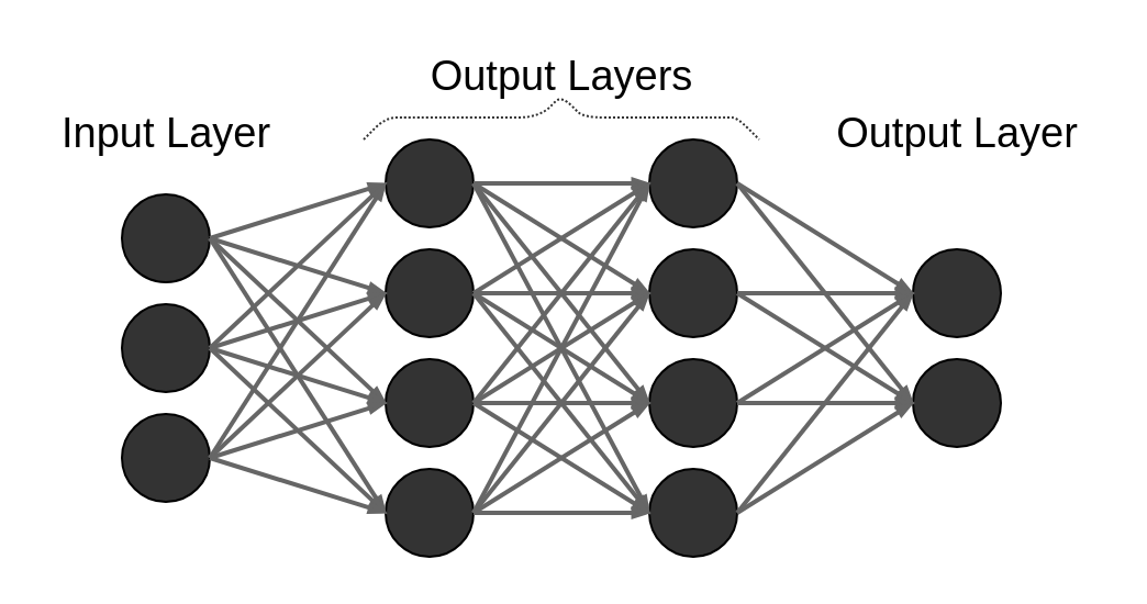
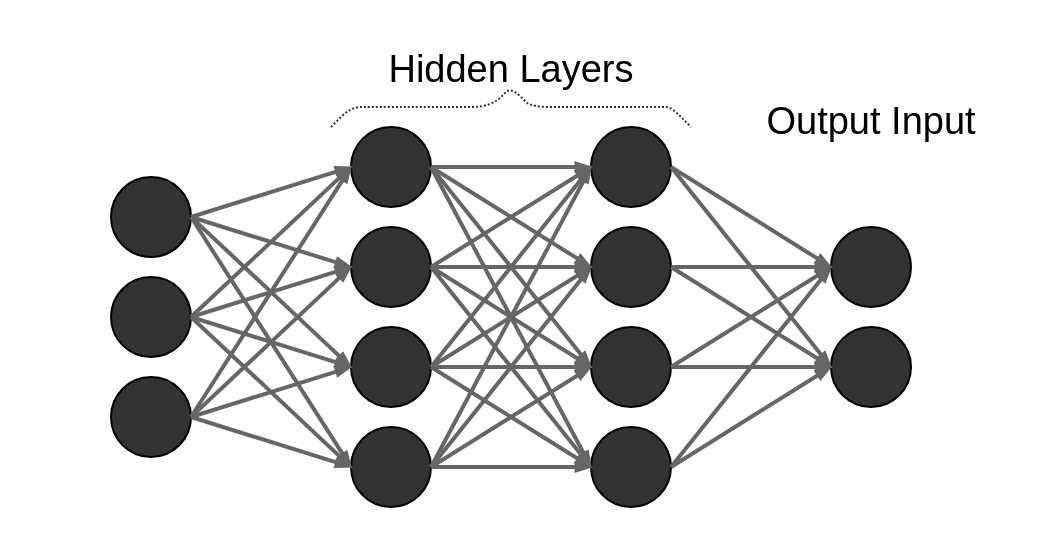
  <mxCell id="0" />
  <mxCell id="1" parent="0" />
  <mxCell id="2" value="" style="ellipse;whiteSpace=wrap;html=1;aspect=fixed;fillColor=#333333;" parent="1" vertex="1"><mxGeometry x="175" y="63" width="40" height="40" as="geometry" /></mxCell>
  <mxCell id="3" value="" style="ellipse;whiteSpace=wrap;html=1;aspect=fixed;fillColor=#333333;" parent="1" vertex="1"><mxGeometry x="175" y="113" width="40" height="40" as="geometry" /></mxCell>
  <mxCell id="4" value="" style="ellipse;whiteSpace=wrap;html=1;aspect=fixed;fillColor=#333333;" parent="1" vertex="1"><mxGeometry x="175" y="163" width="40" height="40" as="geometry" /></mxCell>
  <mxCell id="5" value="" style="ellipse;whiteSpace=wrap;html=1;aspect=fixed;fillColor=#333333;" parent="1" vertex="1"><mxGeometry x="175" y="213" width="40" height="40" as="geometry" /></mxCell>
  <mxCell id="6" value="" style="ellipse;whiteSpace=wrap;html=1;aspect=fixed;fillColor=#333333;" parent="1" vertex="1"><mxGeometry x="295" y="63" width="40" height="40" as="geometry" /></mxCell>
  <mxCell id="7" value="" style="ellipse;whiteSpace=wrap;html=1;aspect=fixed;fillColor=#333333;" parent="1" vertex="1"><mxGeometry x="295" y="113" width="40" height="40" as="geometry" /></mxCell>
  <mxCell id="8" value="" style="ellipse;whiteSpace=wrap;html=1;aspect=fixed;fillColor=#333333;" parent="1" vertex="1"><mxGeometry x="295" y="163" width="40" height="40" as="geometry" /></mxCell>
  <mxCell id="9" value="" style="ellipse;whiteSpace=wrap;html=1;aspect=fixed;fillColor=#333333;" parent="1" vertex="1"><mxGeometry x="295" y="213" width="40" height="40" as="geometry" /></mxCell>
  <mxCell id="10" value="" style="ellipse;whiteSpace=wrap;html=1;aspect=fixed;fillColor=#333333;" parent="1" vertex="1"><mxGeometry x="415" y="113" width="40" height="40" as="geometry" /></mxCell>
  <mxCell id="11" value="" style="ellipse;whiteSpace=wrap;html=1;aspect=fixed;fillColor=#333333;" parent="1" vertex="1"><mxGeometry x="415" y="163" width="40" height="40" as="geometry" /></mxCell>
  <mxCell id="12" value="" style="ellipse;whiteSpace=wrap;html=1;aspect=fixed;fillColor=#333333;" parent="1" vertex="1"><mxGeometry x="55" y="88" width="40" height="40" as="geometry" /></mxCell>
  <mxCell id="13" value="" style="ellipse;whiteSpace=wrap;html=1;aspect=fixed;fillColor=#333333;" parent="1" vertex="1"><mxGeometry x="55" y="138" width="40" height="40" as="geometry" /></mxCell>
  <mxCell id="14" value="" style="ellipse;whiteSpace=wrap;html=1;aspect=fixed;fillColor=#333333;" parent="1" vertex="1"><mxGeometry x="55" y="188" width="40" height="40" as="geometry" /></mxCell>
  <mxCell id="15" value="" style="endArrow=blockThin;html=1;entryX=0;entryY=0.5;entryDx=0;entryDy=0;exitX=1;exitY=0.5;exitDx=0;exitDy=0;strokeWidth=2;strokeColor=#666666;endFill=1;endSize=3;targetPerimeterSpacing=0;sourcePerimeterSpacing=1;" parent="1" source="12" target="2" edge="1"><mxGeometry width="50" height="50" relative="1" as="geometry"><mxPoint x="125" y="163" as="sourcePoint" /><mxPoint x="175" y="113" as="targetPoint" /></mxGeometry></mxCell>
  <mxCell id="16" value="" style="endArrow=blockThin;html=1;entryX=0;entryY=0.5;entryDx=0;entryDy=0;exitX=1;exitY=0.5;exitDx=0;exitDy=0;strokeWidth=2;strokeColor=#666666;endFill=1;endSize=3;targetPerimeterSpacing=0;sourcePerimeterSpacing=1;" parent="1" source="12" target="3" edge="1"><mxGeometry width="50" height="50" relative="1" as="geometry"><mxPoint x="105" y="118" as="sourcePoint" /><mxPoint x="185" y="93" as="targetPoint" /></mxGeometry></mxCell>
  <mxCell id="17" value="" style="endArrow=blockThin;html=1;entryX=0;entryY=0.5;entryDx=0;entryDy=0;exitX=1;exitY=0.5;exitDx=0;exitDy=0;strokeWidth=2;strokeColor=#666666;endFill=1;endSize=3;targetPerimeterSpacing=0;sourcePerimeterSpacing=1;" parent="1" source="12" target="4" edge="1"><mxGeometry width="50" height="50" relative="1" as="geometry"><mxPoint x="105" y="118" as="sourcePoint" /><mxPoint x="185" y="143" as="targetPoint" /></mxGeometry></mxCell>
  <mxCell id="18" value="" style="endArrow=blockThin;html=1;entryX=0;entryY=0.5;entryDx=0;entryDy=0;exitX=1;exitY=0.5;exitDx=0;exitDy=0;strokeWidth=2;strokeColor=#666666;endFill=1;endSize=3;targetPerimeterSpacing=0;sourcePerimeterSpacing=1;" parent="1" source="12" target="5" edge="1"><mxGeometry width="50" height="50" relative="1" as="geometry"><mxPoint x="105" y="118" as="sourcePoint" /><mxPoint x="185" y="193" as="targetPoint" /></mxGeometry></mxCell>
  <mxCell id="19" value="" style="endArrow=blockThin;html=1;entryX=0;entryY=0.5;entryDx=0;entryDy=0;exitX=1;exitY=0.5;exitDx=0;exitDy=0;strokeWidth=2;strokeColor=#666666;endFill=1;endSize=3;targetPerimeterSpacing=0;sourcePerimeterSpacing=1;" parent="1" source="13" target="2" edge="1"><mxGeometry width="50" height="50" relative="1" as="geometry"><mxPoint x="105" y="118" as="sourcePoint" /><mxPoint x="185" y="93" as="targetPoint" /></mxGeometry></mxCell>
  <mxCell id="20" value="" style="endArrow=blockThin;html=1;entryX=0;entryY=0.5;entryDx=0;entryDy=0;exitX=1;exitY=0.5;exitDx=0;exitDy=0;strokeWidth=2;strokeColor=#666666;endFill=1;endSize=3;targetPerimeterSpacing=0;sourcePerimeterSpacing=1;" parent="1" source="13" target="3" edge="1"><mxGeometry width="50" height="50" relative="1" as="geometry"><mxPoint x="105" y="168" as="sourcePoint" /><mxPoint x="185" y="93" as="targetPoint" /></mxGeometry></mxCell>
  <mxCell id="21" value="" style="endArrow=blockThin;html=1;entryX=0;entryY=0.5;entryDx=0;entryDy=0;exitX=1;exitY=0.5;exitDx=0;exitDy=0;strokeWidth=2;strokeColor=#666666;endFill=1;endSize=3;targetPerimeterSpacing=0;sourcePerimeterSpacing=1;" parent="1" source="13" target="4" edge="1"><mxGeometry width="50" height="50" relative="1" as="geometry"><mxPoint x="105" y="168" as="sourcePoint" /><mxPoint x="185" y="143" as="targetPoint" /></mxGeometry></mxCell>
  <mxCell id="22" value="" style="endArrow=blockThin;html=1;entryX=0;entryY=0.5;entryDx=0;entryDy=0;exitX=1;exitY=0.5;exitDx=0;exitDy=0;strokeWidth=2;strokeColor=#666666;endFill=1;endSize=3;targetPerimeterSpacing=0;sourcePerimeterSpacing=1;" parent="1" source="13" target="5" edge="1"><mxGeometry width="50" height="50" relative="1" as="geometry"><mxPoint x="105" y="168" as="sourcePoint" /><mxPoint x="185" y="193" as="targetPoint" /></mxGeometry></mxCell>
  <mxCell id="23" value="" style="endArrow=blockThin;html=1;entryX=0;entryY=0.5;entryDx=0;entryDy=0;exitX=1;exitY=0.5;exitDx=0;exitDy=0;strokeWidth=2;strokeColor=#666666;endFill=1;endSize=3;targetPerimeterSpacing=0;sourcePerimeterSpacing=1;" parent="1" source="14" target="2" edge="1"><mxGeometry width="50" height="50" relative="1" as="geometry"><mxPoint x="105" y="168" as="sourcePoint" /><mxPoint x="185" y="243" as="targetPoint" /></mxGeometry></mxCell>
  <mxCell id="24" value="" style="endArrow=blockThin;html=1;entryX=0;entryY=0.5;entryDx=0;entryDy=0;exitX=1;exitY=0.5;exitDx=0;exitDy=0;strokeWidth=2;strokeColor=#666666;endFill=1;endSize=3;targetPerimeterSpacing=0;sourcePerimeterSpacing=1;" parent="1" source="14" target="3" edge="1"><mxGeometry width="50" height="50" relative="1" as="geometry"><mxPoint x="105" y="218" as="sourcePoint" /><mxPoint x="185" y="93" as="targetPoint" /></mxGeometry></mxCell>
  <mxCell id="25" value="" style="endArrow=blockThin;html=1;entryX=0;entryY=0.5;entryDx=0;entryDy=0;exitX=1;exitY=0.5;exitDx=0;exitDy=0;strokeWidth=2;strokeColor=#666666;endFill=1;endSize=3;targetPerimeterSpacing=0;sourcePerimeterSpacing=1;" parent="1" source="14" target="4" edge="1"><mxGeometry width="50" height="50" relative="1" as="geometry"><mxPoint x="105" y="218" as="sourcePoint" /><mxPoint x="185" y="143" as="targetPoint" /></mxGeometry></mxCell>
  <mxCell id="26" value="" style="endArrow=blockThin;html=1;entryX=0;entryY=0.5;entryDx=0;entryDy=0;exitX=1;exitY=0.5;exitDx=0;exitDy=0;strokeWidth=2;strokeColor=#666666;endFill=1;endSize=3;targetPerimeterSpacing=0;sourcePerimeterSpacing=1;" parent="1" source="14" target="5" edge="1"><mxGeometry width="50" height="50" relative="1" as="geometry"><mxPoint x="105" y="218" as="sourcePoint" /><mxPoint x="185" y="193" as="targetPoint" /></mxGeometry></mxCell>
  <mxCell id="27" value="" style="endArrow=blockThin;html=1;entryX=0;entryY=0.5;entryDx=0;entryDy=0;exitX=1;exitY=0.5;exitDx=0;exitDy=0;strokeWidth=2;strokeColor=#666666;endFill=1;endSize=3;" parent="1" source="2" target="6" edge="1"><mxGeometry width="50" height="50" relative="1" as="geometry"><mxPoint x="105" y="118" as="sourcePoint" /><mxPoint x="185" y="93" as="targetPoint" /></mxGeometry></mxCell>
  <mxCell id="28" value="" style="endArrow=blockThin;html=1;entryX=0;entryY=0.5;entryDx=0;entryDy=0;exitX=1;exitY=0.5;exitDx=0;exitDy=0;strokeWidth=2;strokeColor=#666666;endFill=1;endSize=3;" parent="1" source="2" target="7" edge="1"><mxGeometry width="50" height="50" relative="1" as="geometry"><mxPoint x="225" y="93" as="sourcePoint" /><mxPoint x="305" y="93" as="targetPoint" /></mxGeometry></mxCell>
  <mxCell id="29" value="" style="endArrow=blockThin;html=1;entryX=0;entryY=0.5;entryDx=0;entryDy=0;exitX=1;exitY=0.5;exitDx=0;exitDy=0;strokeWidth=2;strokeColor=#666666;endFill=1;endSize=3;" parent="1" source="2" target="8" edge="1"><mxGeometry width="50" height="50" relative="1" as="geometry"><mxPoint x="225" y="93" as="sourcePoint" /><mxPoint x="305" y="143" as="targetPoint" /></mxGeometry></mxCell>
  <mxCell id="30" value="" style="endArrow=blockThin;html=1;entryX=0;entryY=0.5;entryDx=0;entryDy=0;exitX=1;exitY=0.5;exitDx=0;exitDy=0;strokeWidth=2;strokeColor=#666666;endFill=1;endSize=3;" parent="1" source="2" target="9" edge="1"><mxGeometry width="50" height="50" relative="1" as="geometry"><mxPoint x="225" y="93" as="sourcePoint" /><mxPoint x="305" y="193" as="targetPoint" /></mxGeometry></mxCell>
  <mxCell id="31" value="" style="endArrow=blockThin;html=1;entryX=0;entryY=0.5;entryDx=0;entryDy=0;exitX=1;exitY=0.5;exitDx=0;exitDy=0;strokeWidth=2;strokeColor=#666666;endFill=1;endSize=3;" parent="1" source="3" target="6" edge="1"><mxGeometry width="50" height="50" relative="1" as="geometry"><mxPoint x="225" y="93" as="sourcePoint" /><mxPoint x="305" y="243" as="targetPoint" /></mxGeometry></mxCell>
  <mxCell id="32" value="" style="endArrow=blockThin;html=1;entryX=0;entryY=0.5;entryDx=0;entryDy=0;exitX=1;exitY=0.5;exitDx=0;exitDy=0;strokeWidth=2;strokeColor=#666666;endFill=1;endSize=3;" parent="1" source="3" target="7" edge="1"><mxGeometry width="50" height="50" relative="1" as="geometry"><mxPoint x="225" y="143" as="sourcePoint" /><mxPoint x="305" y="93" as="targetPoint" /></mxGeometry></mxCell>
  <mxCell id="33" value="" style="endArrow=blockThin;html=1;entryX=0;entryY=0.5;entryDx=0;entryDy=0;exitX=1;exitY=0.5;exitDx=0;exitDy=0;strokeWidth=2;strokeColor=#666666;endFill=1;endSize=3;" parent="1" source="3" target="8" edge="1"><mxGeometry width="50" height="50" relative="1" as="geometry"><mxPoint x="225" y="143" as="sourcePoint" /><mxPoint x="305" y="143" as="targetPoint" /></mxGeometry></mxCell>
  <mxCell id="34" value="" style="endArrow=blockThin;html=1;entryX=0;entryY=0.5;entryDx=0;entryDy=0;exitX=1;exitY=0.5;exitDx=0;exitDy=0;strokeWidth=2;strokeColor=#666666;endFill=1;endSize=3;" parent="1" source="3" target="9" edge="1"><mxGeometry width="50" height="50" relative="1" as="geometry"><mxPoint x="225" y="143" as="sourcePoint" /><mxPoint x="305" y="193" as="targetPoint" /></mxGeometry></mxCell>
  <mxCell id="35" value="" style="endArrow=blockThin;html=1;entryX=0;entryY=0.5;entryDx=0;entryDy=0;exitX=1;exitY=0.5;exitDx=0;exitDy=0;strokeWidth=2;strokeColor=#666666;endFill=1;endSize=3;" parent="1" source="4" target="6" edge="1"><mxGeometry width="50" height="50" relative="1" as="geometry"><mxPoint x="225" y="143" as="sourcePoint" /><mxPoint x="305" y="243" as="targetPoint" /></mxGeometry></mxCell>
  <mxCell id="36" value="" style="endArrow=blockThin;html=1;entryX=0;entryY=0.5;entryDx=0;entryDy=0;exitX=1;exitY=0.5;exitDx=0;exitDy=0;strokeWidth=2;strokeColor=#666666;endFill=1;endSize=3;" parent="1" source="4" target="7" edge="1"><mxGeometry width="50" height="50" relative="1" as="geometry"><mxPoint x="225" y="193" as="sourcePoint" /><mxPoint x="305" y="93" as="targetPoint" /></mxGeometry></mxCell>
  <mxCell id="37" value="" style="endArrow=blockThin;html=1;entryX=0;entryY=0.5;entryDx=0;entryDy=0;exitX=1;exitY=0.5;exitDx=0;exitDy=0;strokeWidth=2;strokeColor=#666666;endFill=1;endSize=3;" parent="1" source="4" target="8" edge="1"><mxGeometry width="50" height="50" relative="1" as="geometry"><mxPoint x="225" y="193" as="sourcePoint" /><mxPoint x="305" y="143" as="targetPoint" /></mxGeometry></mxCell>
  <mxCell id="38" value="" style="endArrow=blockThin;html=1;entryX=0;entryY=0.5;entryDx=0;entryDy=0;exitX=1;exitY=0.5;exitDx=0;exitDy=0;strokeWidth=2;strokeColor=#666666;endFill=1;endSize=3;" parent="1" source="4" target="9" edge="1"><mxGeometry width="50" height="50" relative="1" as="geometry"><mxPoint x="225" y="193" as="sourcePoint" /><mxPoint x="305" y="193" as="targetPoint" /></mxGeometry></mxCell>
  <mxCell id="39" value="" style="endArrow=blockThin;html=1;entryX=0;entryY=0.5;entryDx=0;entryDy=0;exitX=1;exitY=0.5;exitDx=0;exitDy=0;strokeWidth=2;strokeColor=#666666;endFill=1;endSize=3;" parent="1" source="5" target="6" edge="1"><mxGeometry width="50" height="50" relative="1" as="geometry"><mxPoint x="225" y="193" as="sourcePoint" /><mxPoint x="305" y="243" as="targetPoint" /></mxGeometry></mxCell>
  <mxCell id="40" value="" style="endArrow=blockThin;html=1;entryX=0;entryY=0.5;entryDx=0;entryDy=0;exitX=1;exitY=0.5;exitDx=0;exitDy=0;strokeWidth=2;strokeColor=#666666;endFill=1;endSize=3;" parent="1" source="5" target="7" edge="1"><mxGeometry width="50" height="50" relative="1" as="geometry"><mxPoint x="225" y="243" as="sourcePoint" /><mxPoint x="305" y="93" as="targetPoint" /></mxGeometry></mxCell>
  <mxCell id="41" value="" style="endArrow=blockThin;html=1;entryX=0;entryY=0.5;entryDx=0;entryDy=0;exitX=1;exitY=0.5;exitDx=0;exitDy=0;strokeWidth=2;strokeColor=#666666;endFill=1;endSize=3;" parent="1" source="5" target="8" edge="1"><mxGeometry width="50" height="50" relative="1" as="geometry"><mxPoint x="225" y="243" as="sourcePoint" /><mxPoint x="305" y="143" as="targetPoint" /></mxGeometry></mxCell>
  <mxCell id="42" value="" style="endArrow=blockThin;html=1;entryX=0;entryY=0.5;entryDx=0;entryDy=0;exitX=1;exitY=0.5;exitDx=0;exitDy=0;strokeWidth=2;strokeColor=#666666;endFill=1;endSize=3;" parent="1" source="5" target="9" edge="1"><mxGeometry width="50" height="50" relative="1" as="geometry"><mxPoint x="225" y="243" as="sourcePoint" /><mxPoint x="305" y="193" as="targetPoint" /></mxGeometry></mxCell>
  <mxCell id="43" value="" style="endArrow=blockThin;html=1;entryX=0;entryY=0.5;entryDx=0;entryDy=0;exitX=1;exitY=0.5;exitDx=0;exitDy=0;strokeWidth=2;strokeColor=#666666;endFill=1;endSize=3;" parent="1" source="6" target="10" edge="1"><mxGeometry width="50" height="50" relative="1" as="geometry"><mxPoint x="225" y="93" as="sourcePoint" /><mxPoint x="305" y="93" as="targetPoint" /></mxGeometry></mxCell>
  <mxCell id="44" value="" style="endArrow=blockThin;html=1;entryX=0;entryY=0.5;entryDx=0;entryDy=0;exitX=1;exitY=0.5;exitDx=0;exitDy=0;strokeWidth=2;strokeColor=#666666;endFill=1;endSize=3;" parent="1" source="6" target="11" edge="1"><mxGeometry width="50" height="50" relative="1" as="geometry"><mxPoint x="345" y="93" as="sourcePoint" /><mxPoint x="425" y="143" as="targetPoint" /></mxGeometry></mxCell>
  <mxCell id="45" value="" style="endArrow=blockThin;html=1;entryX=0;entryY=0.5;entryDx=0;entryDy=0;exitX=1;exitY=0.5;exitDx=0;exitDy=0;strokeWidth=2;strokeColor=#666666;endFill=1;endSize=3;" parent="1" source="7" target="10" edge="1"><mxGeometry width="50" height="50" relative="1" as="geometry"><mxPoint x="345" y="93" as="sourcePoint" /><mxPoint x="425" y="193" as="targetPoint" /></mxGeometry></mxCell>
  <mxCell id="46" value="" style="endArrow=blockThin;html=1;entryX=0;entryY=0.5;entryDx=0;entryDy=0;exitX=1;exitY=0.5;exitDx=0;exitDy=0;strokeWidth=2;strokeColor=#666666;endFill=1;endSize=3;" parent="1" source="7" target="11" edge="1"><mxGeometry width="50" height="50" relative="1" as="geometry"><mxPoint x="345" y="143" as="sourcePoint" /><mxPoint x="425" y="143" as="targetPoint" /></mxGeometry></mxCell>
  <mxCell id="47" value="" style="endArrow=blockThin;html=1;entryX=0;entryY=0.5;entryDx=0;entryDy=0;exitX=1;exitY=0.5;exitDx=0;exitDy=0;strokeWidth=2;strokeColor=#666666;endFill=1;endSize=3;" parent="1" source="8" target="10" edge="1"><mxGeometry width="50" height="50" relative="1" as="geometry"><mxPoint x="345" y="143" as="sourcePoint" /><mxPoint x="425" y="193" as="targetPoint" /></mxGeometry></mxCell>
  <mxCell id="48" value="" style="endArrow=blockThin;html=1;entryX=0;entryY=0.5;entryDx=0;entryDy=0;exitX=1;exitY=0.5;exitDx=0;exitDy=0;strokeWidth=2;strokeColor=#666666;endFill=1;endSize=3;" parent="1" source="8" target="11" edge="1"><mxGeometry width="50" height="50" relative="1" as="geometry"><mxPoint x="345" y="193" as="sourcePoint" /><mxPoint x="425" y="143" as="targetPoint" /></mxGeometry></mxCell>
  <mxCell id="49" value="" style="endArrow=blockThin;html=1;entryX=0;entryY=0.5;entryDx=0;entryDy=0;exitX=1;exitY=0.5;exitDx=0;exitDy=0;strokeWidth=2;strokeColor=#666666;endFill=1;endSize=3;" parent="1" source="9" target="10" edge="1"><mxGeometry width="50" height="50" relative="1" as="geometry"><mxPoint x="345" y="193" as="sourcePoint" /><mxPoint x="425" y="193" as="targetPoint" /></mxGeometry></mxCell>
  <mxCell id="50" value="" style="endArrow=blockThin;html=1;entryX=0;entryY=0.5;entryDx=0;entryDy=0;exitX=1;exitY=0.5;exitDx=0;exitDy=0;strokeWidth=2;strokeColor=#666666;endFill=1;endSize=3;" parent="1" source="9" target="11" edge="1"><mxGeometry width="50" height="50" relative="1" as="geometry"><mxPoint x="345" y="243" as="sourcePoint" /><mxPoint x="425" y="143" as="targetPoint" /></mxGeometry></mxCell>
- <mxCell id="51" value="Input Layer" style="text;html=1;align=center;verticalAlign=middle;resizable=0;points=[];autosize=1;fontSize=19;" parent="1" vertex="1"><mxGeometry x="20" y="46" width="110" height="30" as="geometry" /></mxCell>
- <mxCell id="52" value="Output Layer" style="text;html=1;align=center;verticalAlign=middle;resizable=0;points=[];autosize=1;fontSize=19;" parent="1" vertex="1"><mxGeometry x="370" y="46" width="130" height="30" as="geometry" /></mxCell>
- <mxCell id="53" value="Output Layers" style="text;html=1;align=center;verticalAlign=middle;resizable=0;points=[];autosize=1;fontSize=19;" parent="1" vertex="1"><mxGeometry x="185" y="20" width="140" height="30" as="geometry" /></mxCell>
+ <mxCell id="52" value="Output Input" style="text;html=1;align=center;verticalAlign=middle;resizable=0;points=[];autosize=1;fontSize=19;" parent="1" vertex="1"><mxGeometry x="370" y="46" width="130" height="30" as="geometry" /></mxCell>
+ <mxCell id="53" value="Hidden Layers" style="text;html=1;align=center;verticalAlign=middle;resizable=0;points=[];autosize=1;fontSize=19;" parent="1" vertex="1"><mxGeometry x="185" y="20" width="140" height="30" as="geometry" /></mxCell>
  <mxCell id="54" value="" style="endArrow=none;dashed=1;html=1;strokeWidth=1;dashPattern=1 1;strokeColor=#333333;" parent="1" edge="1"><mxGeometry width="50" height="50" relative="1" as="geometry"><mxPoint x="165" y="63" as="sourcePoint" /><mxPoint x="345" y="63" as="targetPoint" /><Array as="points"><mxPoint x="175" y="53" /><mxPoint x="185" y="53" /><mxPoint x="205" y="53" /><mxPoint x="245" y="53" /><mxPoint x="255" y="43" /><mxPoint x="265" y="53" /><mxPoint x="325" y="53" /><mxPoint x="335" y="53" /></Array></mxGeometry></mxCell>
